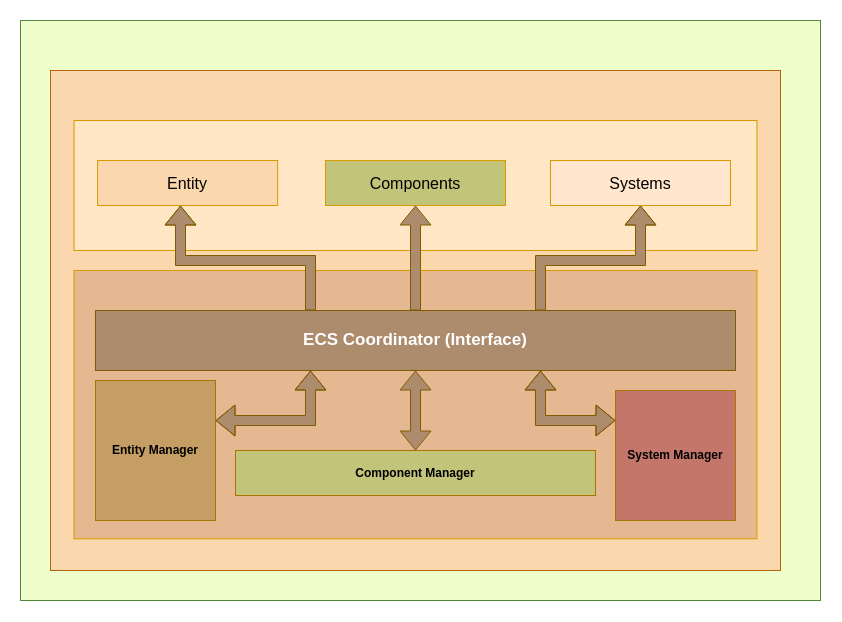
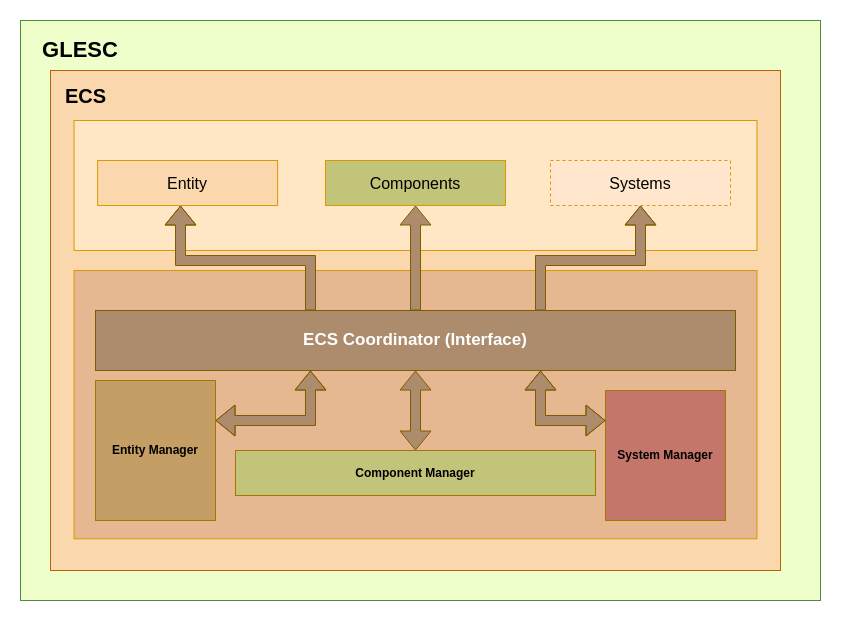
  <mxCell id="0" />
  <mxCell id="1" parent="0" />
  <mxCell id="2" value="" style="rounded=0;whiteSpace=wrap;html=1;fillColor=#efffcc;strokeColor=#528a3c;shadow=0;glass=0;container=0;" parent="1" vertex="1"><mxGeometry x="20" y="20" width="800" height="580" as="geometry" /></mxCell>
+ <mxCell id="3" value="GLESC" style="text;html=1;strokeColor=none;fillColor=none;align=center;verticalAlign=middle;whiteSpace=wrap;rounded=0;fontStyle=1;fontSize=22;shadow=0;glass=0;container=0;" parent="1" vertex="1"><mxGeometry x="30" y="30" width="100" height="40" as="geometry" /></mxCell>
  <mxCell id="4" value="" style="rounded=0;whiteSpace=wrap;html=1;strokeColor=#b46504;fillColor=#fad7ac;strokeWidth=1;shadow=0;glass=0;container=0;" parent="1" vertex="1"><mxGeometry x="50" y="70" width="730" height="500" as="geometry" /></mxCell>
+ <mxCell id="5" value="ECS" style="text;html=1;strokeColor=none;fillColor=none;align=center;verticalAlign=middle;whiteSpace=wrap;rounded=0;fontStyle=1;fontSize=20;shadow=0;glass=0;container=0;" parent="1" vertex="1"><mxGeometry x="50" y="70" width="70.65" height="50" as="geometry" /></mxCell>
  <mxCell id="6" value="" style="rounded=0;whiteSpace=wrap;html=1;strokeColor=#d79b00;fillColor=#FFE6C4;fillStyle=auto;strokeWidth=1;shadow=0;glass=0;container=0;" parent="1" vertex="1"><mxGeometry x="73.55" y="120" width="682.9" height="130" as="geometry" /></mxCell>
  <mxCell id="7" value="" style="rounded=0;whiteSpace=wrap;html=1;strokeColor=#d79b00;fillColor=#E6B891;fontColor=default;fillStyle=auto;strokeWidth=1;shadow=0;glass=0;container=0;" parent="1" vertex="1"><mxGeometry x="73.55" y="270" width="682.9" height="268.31" as="geometry" /></mxCell>
- <mxCell id="8" value="Systems" style="rounded=0;whiteSpace=wrap;html=1;fillColor=#ffe6cc;strokeColor=#d79b00;shadow=0;glass=0;container=0;fontSize=16;" parent="1" vertex="1"><mxGeometry x="550" y="160" width="180" height="45" as="geometry" /></mxCell>
+ <mxCell id="8" value="Systems" style="rounded=0;whiteSpace=wrap;html=1;fillColor=#ffe6cc;strokeColor=#d79b00;shadow=0;glass=0;container=0;fontSize=16;dashed=1;" parent="1" vertex="1"><mxGeometry x="550" y="160" width="180" height="45" as="geometry" /></mxCell>
  <mxCell id="9" value="Entity" style="rounded=0;whiteSpace=wrap;html=1;fillColor=#fad7ac;strokeColor=#d79b00;shadow=0;glass=0;container=0;fontSize=16;" parent="1" vertex="1"><mxGeometry x="97.1" y="160" width="180" height="45" as="geometry" /></mxCell>
  <mxCell id="10" value="Components" style="rounded=0;whiteSpace=wrap;html=1;fillColor=#c2c47a;strokeColor=#d79b00;shadow=0;glass=0;container=0;fontSize=16;" parent="1" vertex="1"><mxGeometry x="325" y="160" width="180" height="45" as="geometry" /></mxCell>
  <mxCell id="11" value="Entity Manager" style="rounded=0;whiteSpace=wrap;html=1;fontStyle=1;fontSize=12;shadow=0;glass=0;fillStyle=auto;strokeColor=#A67700;strokeWidth=1;align=center;verticalAlign=middle;fontFamily=Helvetica;fontColor=default;fillColor=#C49E64;" vertex="1" parent="1"><mxGeometry x="95" y="380" width="120" height="140" as="geometry" /></mxCell>
  <mxCell id="12" value="Component Manager" style="rounded=0;whiteSpace=wrap;html=1;fontStyle=1;fontSize=12;shadow=0;glass=0;fillStyle=auto;strokeColor=#A67700;strokeWidth=1;align=center;verticalAlign=middle;fontFamily=Helvetica;fontColor=default;fillColor=#C2C47A;" vertex="1" parent="1"><mxGeometry x="235" y="450" width="360" height="45" as="geometry" /></mxCell>
- <mxCell id="13" value="System Manager" style="rounded=0;whiteSpace=wrap;html=1;fontStyle=1;fontSize=12;shadow=0;glass=0;fillStyle=auto;strokeColor=#A67700;strokeWidth=1;align=center;verticalAlign=middle;fontFamily=Helvetica;fontColor=default;fillColor=#C4766A;" vertex="1" parent="1"><mxGeometry x="615" y="390" width="120" height="130" as="geometry" /></mxCell>
+ <mxCell id="13" value="System Manager" style="rounded=0;whiteSpace=wrap;html=1;fontStyle=1;fontSize=12;shadow=0;glass=0;fillStyle=auto;strokeColor=#A67700;strokeWidth=1;align=center;verticalAlign=middle;fontFamily=Helvetica;fontColor=default;fillColor=#C4766A;" vertex="1" parent="1"><mxGeometry x="605" y="390" width="120" height="130" as="geometry" /></mxCell>
  <mxCell id="14" value="&lt;font color=&quot;#ffffff&quot; style=&quot;font-size: 17px;&quot;&gt;ECS Coordinator (Interface)&lt;/font&gt;" style="rounded=0;whiteSpace=wrap;html=1;fontStyle=1;fontSize=17;shadow=0;glass=0;fillStyle=auto;strokeColor=#805C00;strokeWidth=1;align=center;verticalAlign=middle;fontFamily=Helvetica;fontColor=default;labelBackgroundColor=none;fillColor=#AD8B6D;" vertex="1" parent="1"><mxGeometry x="95" y="310" width="640" height="60" as="geometry" /></mxCell>
  <mxCell id="15" value="" style="shape=flexArrow;endArrow=classic;startArrow=classic;html=1;rounded=0;fillColor=#AD8B6D;strokeColor=#805C00;shadow=0;glass=0;fillStyle=auto;strokeWidth=1;align=center;verticalAlign=middle;fontFamily=Helvetica;fontSize=12;fontColor=default;edgeStyle=orthogonalEdgeStyle;" edge="1" parent="1" source="12" target="14"><mxGeometry width="100" height="100" relative="1" as="geometry"><mxPoint x="409.71" y="450" as="sourcePoint" /><mxPoint x="409.71" y="370" as="targetPoint" /></mxGeometry></mxCell>
  <mxCell id="16" value="" style="shape=flexArrow;endArrow=classic;startArrow=classic;html=1;rounded=0;fillColor=#AD8B6D;strokeColor=#805C00;shadow=0;glass=0;fillStyle=auto;strokeWidth=1;align=center;verticalAlign=middle;fontFamily=Helvetica;fontSize=12;fontColor=default;edgeStyle=orthogonalEdgeStyle;" edge="1" parent="1" source="11" target="14"><mxGeometry width="100" height="100" relative="1" as="geometry"><mxPoint x="210" y="420" as="sourcePoint" /><mxPoint x="260" y="370" as="targetPoint" /><Array as="points"><mxPoint x="310" y="420" /></Array></mxGeometry></mxCell>
  <mxCell id="17" value="" style="shape=flexArrow;endArrow=classic;startArrow=classic;html=1;rounded=0;fillColor=#AD8B6D;strokeColor=#805C00;shadow=0;glass=0;fillStyle=auto;strokeWidth=1;align=center;verticalAlign=middle;fontFamily=Helvetica;fontSize=12;fontColor=default;labelBackgroundColor=none;edgeStyle=orthogonalEdgeStyle;" edge="1" parent="1" source="13" target="14"><mxGeometry width="100" height="100" relative="1" as="geometry"><mxPoint x="610" y="420" as="sourcePoint" /><mxPoint x="560" y="370" as="targetPoint" /><Array as="points"><mxPoint x="540" y="420" /></Array></mxGeometry></mxCell>
  <mxCell id="18" value="" style="shape=flexArrow;endArrow=classic;html=1;rounded=0;shadow=0;glass=0;fillStyle=auto;strokeColor=#805C00;strokeWidth=1;align=center;verticalAlign=middle;fontFamily=Helvetica;fontSize=17;fontColor=default;fontStyle=1;labelBackgroundColor=none;fillColor=#AD8B6D;edgeStyle=orthogonalEdgeStyle;" edge="1" parent="1" source="14" target="10"><mxGeometry width="50" height="50" relative="1" as="geometry"><mxPoint x="413.81" y="310" as="sourcePoint" /><mxPoint x="413.81" y="250" as="targetPoint" /></mxGeometry></mxCell>
  <mxCell id="19" value="" style="shape=flexArrow;endArrow=classic;html=1;rounded=0;shadow=0;glass=0;fillStyle=auto;strokeColor=#805C00;strokeWidth=1;align=center;verticalAlign=middle;fontFamily=Helvetica;fontSize=17;fontColor=default;fontStyle=1;labelBackgroundColor=none;fillColor=#AD8B6D;edgeStyle=orthogonalEdgeStyle;" edge="1" parent="1" source="14" target="8"><mxGeometry width="50" height="50" relative="1" as="geometry"><mxPoint x="503.3" y="290" as="sourcePoint" /><mxPoint x="571.6" y="230" as="targetPoint" /><Array as="points"><mxPoint x="540" y="260" /><mxPoint x="640" y="260" /></Array></mxGeometry></mxCell>
  <mxCell id="20" value="" style="shape=flexArrow;endArrow=classic;html=1;rounded=0;shadow=0;glass=0;fillStyle=auto;strokeColor=#805C00;strokeWidth=1;align=center;verticalAlign=middle;fontFamily=Helvetica;fontSize=17;fontColor=default;fontStyle=1;labelBackgroundColor=none;fillColor=#AD8B6D;edgeStyle=orthogonalEdgeStyle;" edge="1" parent="1" source="14" target="9"><mxGeometry width="50" height="50" relative="1" as="geometry"><mxPoint x="330" y="310" as="sourcePoint" /><mxPoint x="226.69" y="250" as="targetPoint" /><Array as="points"><mxPoint x="310" y="260" /><mxPoint x="180" y="260" /></Array></mxGeometry></mxCell>
